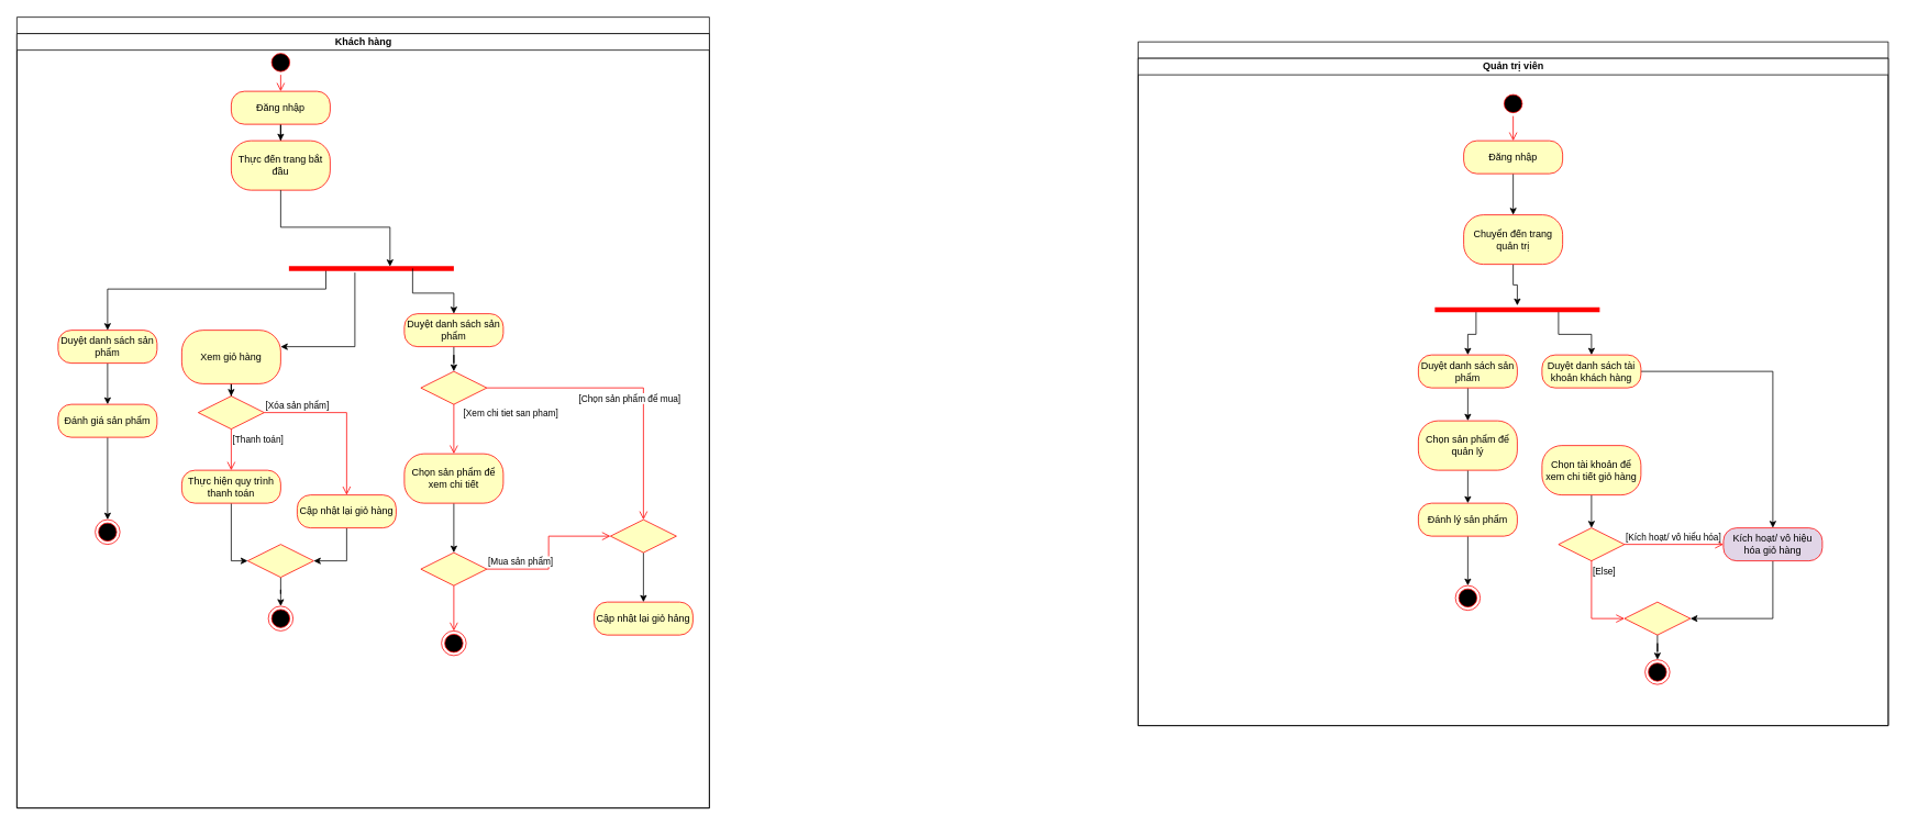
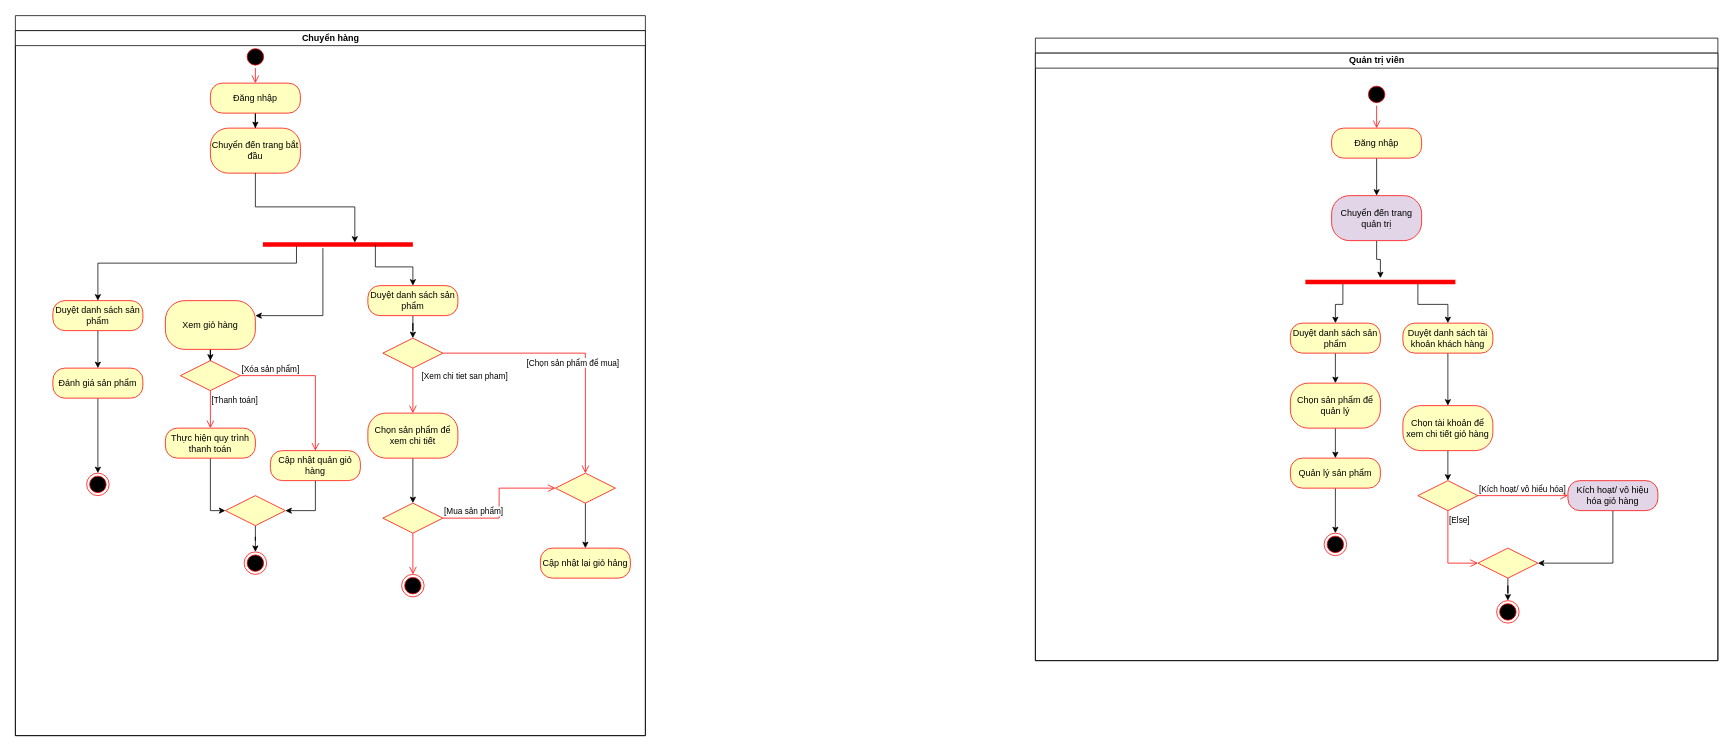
  <mxCell id="0" />
  <mxCell id="1" parent="0" />
  <mxCell id="2" value="" style="swimlane;childLayout=stackLayout;resizeParent=1;resizeParentMax=0;startSize=20;html=1;" parent="1" vertex="1"><mxGeometry x="1380" y="50" width="910" height="830" as="geometry" /></mxCell>
  <mxCell id="3" value="Quản trị viên" style="swimlane;startSize=20;html=1;" parent="2" vertex="1"><mxGeometry y="20" width="910" height="810" as="geometry" /></mxCell>
  <mxCell id="4" value="" style="ellipse;html=1;shape=startState;fillColor=#000000;strokeColor=#ff0000;" parent="3" vertex="1"><mxGeometry x="440.0" y="40" width="30" height="30" as="geometry" /></mxCell>
  <mxCell id="5" value="" style="edgeStyle=orthogonalEdgeStyle;html=1;verticalAlign=bottom;endArrow=open;endSize=8;strokeColor=#ff0000;rounded=0;" parent="3" source="4" target="7" edge="1"><mxGeometry relative="1" as="geometry"><mxPoint x="455.0" y="170" as="targetPoint" /></mxGeometry></mxCell>
  <mxCell id="6" value="" style="edgeStyle=orthogonalEdgeStyle;rounded=0;orthogonalLoop=1;jettySize=auto;html=1;" parent="3" source="7" target="9" edge="1"><mxGeometry relative="1" as="geometry" /></mxCell>
  <mxCell id="7" value="Đăng nhập" style="rounded=1;whiteSpace=wrap;html=1;arcSize=40;fontColor=#000000;fillColor=#ffffc0;strokeColor=#ff0000;" parent="3" vertex="1"><mxGeometry x="395.0" y="100" width="120" height="40" as="geometry" /></mxCell>
  <mxCell id="8" value="" style="edgeStyle=orthogonalEdgeStyle;rounded=0;orthogonalLoop=1;jettySize=auto;html=1;" parent="3" source="9" target="12" edge="1"><mxGeometry relative="1" as="geometry" /></mxCell>
- <mxCell id="9" value="Chuyển đến trang quản trị" style="whiteSpace=wrap;html=1;fillColor=#ffffc0;strokeColor=#ff0000;fontColor=#000000;rounded=1;arcSize=40;" parent="3" vertex="1"><mxGeometry x="395.0" y="190" width="120" height="60" as="geometry" /></mxCell>
+ <mxCell id="9" value="Chuyển đến trang quản trị" style="whiteSpace=wrap;html=1;fillColor=#e1d5e7;strokeColor=#ff0000;fontColor=#000000;rounded=1;arcSize=40;" parent="3" vertex="1"><mxGeometry x="395.0" y="190" width="120" height="60" as="geometry" /></mxCell>
  <mxCell id="10" style="edgeStyle=orthogonalEdgeStyle;rounded=0;orthogonalLoop=1;jettySize=auto;html=1;exitX=0.25;exitY=0.5;exitDx=0;exitDy=0;exitPerimeter=0;" parent="3" source="12" target="17" edge="1"><mxGeometry relative="1" as="geometry" /></mxCell>
  <mxCell id="11" style="edgeStyle=orthogonalEdgeStyle;rounded=0;orthogonalLoop=1;jettySize=auto;html=1;exitX=0.75;exitY=0.5;exitDx=0;exitDy=0;exitPerimeter=0;" parent="3" source="12" target="21" edge="1"><mxGeometry relative="1" as="geometry" /></mxCell>
  <mxCell id="12" value="" style="shape=line;html=1;strokeWidth=6;strokeColor=#ff0000;" parent="3" vertex="1"><mxGeometry x="360.0" y="300" width="200" height="10" as="geometry" /></mxCell>
  <mxCell id="13" value="" style="edgeStyle=orthogonalEdgeStyle;rounded=0;orthogonalLoop=1;jettySize=auto;html=1;" parent="3" source="14" target="15" edge="1"><mxGeometry relative="1" as="geometry" /></mxCell>
- <mxCell id="14" value="Đánh lý sản phẩm" style="rounded=1;whiteSpace=wrap;html=1;arcSize=40;fontColor=#000000;fillColor=#ffffc0;strokeColor=#ff0000;" parent="3" vertex="1"><mxGeometry x="340.0" y="540" width="120" height="40" as="geometry" /></mxCell>
+ <mxCell id="14" value="Quản lý sản phẩm" style="rounded=1;whiteSpace=wrap;html=1;arcSize=40;fontColor=#000000;fillColor=#ffffc0;strokeColor=#ff0000;" parent="3" vertex="1"><mxGeometry x="340.0" y="540" width="120" height="40" as="geometry" /></mxCell>
  <mxCell id="15" value="" style="ellipse;html=1;shape=endState;fillColor=#000000;strokeColor=#ff0000;" parent="3" vertex="1"><mxGeometry x="385.0" y="640" width="30" height="30" as="geometry" /></mxCell>
  <mxCell id="16" value="" style="edgeStyle=orthogonalEdgeStyle;rounded=0;orthogonalLoop=1;jettySize=auto;html=1;" parent="3" source="17" target="19" edge="1"><mxGeometry relative="1" as="geometry" /></mxCell>
  <mxCell id="17" value="Duyệt danh sách sản phẩm" style="rounded=1;whiteSpace=wrap;html=1;arcSize=40;fontColor=#000000;fillColor=#ffffc0;strokeColor=#ff0000;" parent="3" vertex="1"><mxGeometry x="340.0" y="360" width="120" height="40" as="geometry" /></mxCell>
  <mxCell id="18" value="" style="edgeStyle=orthogonalEdgeStyle;rounded=0;orthogonalLoop=1;jettySize=auto;html=1;" parent="3" source="19" target="14" edge="1"><mxGeometry relative="1" as="geometry" /></mxCell>
  <mxCell id="19" value="Chọn sản phẩm để quản lý" style="whiteSpace=wrap;html=1;fillColor=#ffffc0;strokeColor=#ff0000;fontColor=#000000;rounded=1;arcSize=40;" parent="3" vertex="1"><mxGeometry x="340.0" y="440" width="120" height="60" as="geometry" /></mxCell>
- <mxCell id="20" value="" style="edgeStyle=orthogonalEdgeStyle;rounded=0;orthogonalLoop=1;jettySize=auto;html=1;" parent="3" source="21" target="27" edge="1"><mxGeometry relative="1" as="geometry" /></mxCell>
+ <mxCell id="20" value="" style="edgeStyle=orthogonalEdgeStyle;rounded=0;orthogonalLoop=1;jettySize=auto;html=1;" parent="3" source="21" target="23" edge="1"><mxGeometry relative="1" as="geometry" /></mxCell>
  <mxCell id="21" value="Duyệt danh sách tài khoản khách hàng" style="rounded=1;whiteSpace=wrap;html=1;arcSize=40;fontColor=#000000;fillColor=#ffffc0;strokeColor=#ff0000;" parent="3" vertex="1"><mxGeometry x="490.0" y="360" width="120" height="40" as="geometry" /></mxCell>
  <mxCell id="22" value="" style="edgeStyle=orthogonalEdgeStyle;rounded=0;orthogonalLoop=1;jettySize=auto;html=1;" parent="3" source="23" target="24" edge="1"><mxGeometry relative="1" as="geometry" /></mxCell>
  <mxCell id="23" value="Chọn tài khoản để xem chi tiết giỏ hàng" style="whiteSpace=wrap;html=1;fillColor=#ffffc0;strokeColor=#ff0000;fontColor=#000000;rounded=1;arcSize=40;" parent="3" vertex="1"><mxGeometry x="490.0" y="470" width="120" height="60" as="geometry" /></mxCell>
  <mxCell id="24" value="" style="rhombus;whiteSpace=wrap;html=1;fontColor=#000000;fillColor=#ffffc0;strokeColor=#ff0000;" parent="3" vertex="1"><mxGeometry x="510.0" y="570" width="80" height="40" as="geometry" /></mxCell>
  <mxCell id="25" value="[Else]" style="edgeStyle=orthogonalEdgeStyle;html=1;align=left;verticalAlign=top;endArrow=open;endSize=8;strokeColor=#ff0000;rounded=0;entryX=0;entryY=0.5;entryDx=0;entryDy=0;" parent="3" source="24" target="30" edge="1"><mxGeometry x="-1" relative="1" as="geometry"><mxPoint x="555.0" y="660" as="targetPoint" /></mxGeometry></mxCell>
  <mxCell id="26" style="edgeStyle=orthogonalEdgeStyle;rounded=0;orthogonalLoop=1;jettySize=auto;html=1;exitX=0.5;exitY=1;exitDx=0;exitDy=0;entryX=1;entryY=0.5;entryDx=0;entryDy=0;" parent="3" source="27" target="30" edge="1"><mxGeometry relative="1" as="geometry" /></mxCell>
  <mxCell id="27" value="Kích hoạt/ vô hiệu hóa giỏ hàng" style="rounded=1;whiteSpace=wrap;html=1;arcSize=40;fontColor=#000000;fillColor=#e1d5e7;strokeColor=#ff0000;" parent="3" vertex="1"><mxGeometry x="710.0" y="570" width="120" height="40" as="geometry" /></mxCell>
  <mxCell id="28" value="[Kích hoạt/ vô hiểu hóa]" style="edgeStyle=orthogonalEdgeStyle;html=1;align=left;verticalAlign=bottom;endArrow=open;endSize=8;strokeColor=#ff0000;rounded=0;" parent="3" source="24" target="27" edge="1"><mxGeometry x="-1" relative="1" as="geometry"><mxPoint x="740.0" y="590" as="targetPoint" /></mxGeometry></mxCell>
  <mxCell id="29" value="" style="edgeStyle=orthogonalEdgeStyle;rounded=0;orthogonalLoop=1;jettySize=auto;html=1;" parent="3" source="30" target="31" edge="1"><mxGeometry relative="1" as="geometry" /></mxCell>
  <mxCell id="30" value="" style="rhombus;whiteSpace=wrap;html=1;fontColor=#000000;fillColor=#ffffc0;strokeColor=#ff0000;" parent="3" vertex="1"><mxGeometry x="590.0" y="660" width="80" height="40" as="geometry" /></mxCell>
  <mxCell id="31" value="" style="ellipse;html=1;shape=endState;fillColor=#000000;strokeColor=#ff0000;" parent="3" vertex="1"><mxGeometry x="615.0" y="730" width="30" height="30" as="geometry" /></mxCell>
  <mxCell id="32" value="" style="swimlane;html=1;childLayout=stackLayout;resizeParent=1;resizeParentMax=0;startSize=20;whiteSpace=wrap;" parent="1" vertex="1"><mxGeometry x="20" y="20" width="840" height="960" as="geometry" /></mxCell>
- <mxCell id="33" value="Khách hàng" style="swimlane;html=1;startSize=20;" parent="32" vertex="1"><mxGeometry y="20" width="840" height="940" as="geometry" /></mxCell>
+ <mxCell id="33" value="Chuyển hàng" style="swimlane;html=1;startSize=20;" parent="32" vertex="1"><mxGeometry y="20" width="840" height="940" as="geometry" /></mxCell>
  <mxCell id="34" value="" style="ellipse;html=1;shape=startState;fillColor=#000000;strokeColor=#ff0000;" parent="33" vertex="1"><mxGeometry x="305" y="20" width="30" height="30" as="geometry" /></mxCell>
  <mxCell id="35" value="" style="edgeStyle=orthogonalEdgeStyle;rounded=0;orthogonalLoop=1;jettySize=auto;html=1;" parent="33" source="36" target="38" edge="1"><mxGeometry relative="1" as="geometry" /></mxCell>
  <mxCell id="36" value="Đăng nhập" style="rounded=1;whiteSpace=wrap;html=1;arcSize=40;fontColor=#000000;fillColor=#ffffc0;strokeColor=#ff0000;" parent="33" vertex="1"><mxGeometry x="260" y="70" width="120" height="40" as="geometry" /></mxCell>
  <mxCell id="37" value="" style="edgeStyle=orthogonalEdgeStyle;html=1;verticalAlign=bottom;endArrow=open;endSize=8;strokeColor=#ff0000;rounded=0;" parent="33" source="34" target="36" edge="1"><mxGeometry relative="1" as="geometry"><mxPoint x="295" y="100" as="targetPoint" /></mxGeometry></mxCell>
- <mxCell id="38" value="Thực đến trang bắt đầu" style="whiteSpace=wrap;html=1;fillColor=#ffffc0;strokeColor=#ff0000;fontColor=#000000;rounded=1;arcSize=40;" parent="33" vertex="1"><mxGeometry x="260" y="130" width="120" height="60" as="geometry" /></mxCell>
+ <mxCell id="38" value="Chuyển đến trang bắt đầu" style="whiteSpace=wrap;html=1;fillColor=#ffffc0;strokeColor=#ff0000;fontColor=#000000;rounded=1;arcSize=40;" parent="33" vertex="1"><mxGeometry x="260" y="130" width="120" height="60" as="geometry" /></mxCell>
  <mxCell id="39" style="edgeStyle=orthogonalEdgeStyle;rounded=0;orthogonalLoop=1;jettySize=auto;html=1;" parent="33" source="41" target="59" edge="1"><mxGeometry relative="1" as="geometry"><Array as="points"><mxPoint x="410" y="380" /></Array></mxGeometry></mxCell>
  <mxCell id="40" style="edgeStyle=orthogonalEdgeStyle;rounded=0;orthogonalLoop=1;jettySize=auto;html=1;exitX=0.224;exitY=0.645;exitDx=0;exitDy=0;exitPerimeter=0;" parent="33" source="41" target="74" edge="1"><mxGeometry relative="1" as="geometry"><Array as="points"><mxPoint x="375" y="310" /><mxPoint x="110" y="310" /></Array></mxGeometry></mxCell>
  <mxCell id="41" value="" style="shape=line;html=1;strokeWidth=6;strokeColor=#ff0000;" parent="33" vertex="1"><mxGeometry x="330" y="280" width="200" height="10" as="geometry" /></mxCell>
  <mxCell id="42" style="edgeStyle=orthogonalEdgeStyle;rounded=0;orthogonalLoop=1;jettySize=auto;html=1;exitX=0.5;exitY=1;exitDx=0;exitDy=0;entryX=0.613;entryY=0.267;entryDx=0;entryDy=0;entryPerimeter=0;" parent="33" source="38" target="41" edge="1"><mxGeometry relative="1" as="geometry"><mxPoint x="410" y="240" as="targetPoint" /></mxGeometry></mxCell>
  <mxCell id="43" value="" style="edgeStyle=orthogonalEdgeStyle;rounded=0;orthogonalLoop=1;jettySize=auto;html=1;" parent="33" source="44" target="45" edge="1"><mxGeometry relative="1" as="geometry" /></mxCell>
  <mxCell id="44" value="Chọn sản phẩm để xem chi tiết" style="whiteSpace=wrap;html=1;fillColor=#ffffc0;strokeColor=#ff0000;fontColor=#000000;rounded=1;arcSize=40;" parent="33" vertex="1"><mxGeometry x="470" y="510" width="120" height="60" as="geometry" /></mxCell>
  <mxCell id="45" value="" style="rhombus;whiteSpace=wrap;html=1;fontColor=#000000;fillColor=#ffffc0;strokeColor=#ff0000;" parent="33" vertex="1"><mxGeometry x="490" y="630" width="80" height="40" as="geometry" /></mxCell>
  <mxCell id="46" value="[Mua sản phẩm]" style="edgeStyle=orthogonalEdgeStyle;html=1;align=left;verticalAlign=bottom;endArrow=open;endSize=8;strokeColor=#ff0000;rounded=0;" parent="33" source="45" target="52" edge="1"><mxGeometry x="-1" relative="1" as="geometry"><mxPoint x="670" y="590" as="targetPoint" /></mxGeometry></mxCell>
  <mxCell id="47" value="" style="rhombus;whiteSpace=wrap;html=1;fontColor=#000000;fillColor=#ffffc0;strokeColor=#ff0000;" parent="33" vertex="1"><mxGeometry x="490" y="410" width="80" height="40" as="geometry" /></mxCell>
  <mxCell id="48" value="Cập nhật lại giỏ hảng" style="rounded=1;whiteSpace=wrap;html=1;arcSize=40;fontColor=#000000;fillColor=#ffffc0;strokeColor=#ff0000;" parent="33" vertex="1"><mxGeometry x="700" y="690" width="120" height="40" as="geometry" /></mxCell>
  <mxCell id="49" value="[Chọn sản phẩm để mua]" style="edgeStyle=orthogonalEdgeStyle;html=1;align=left;verticalAlign=top;endArrow=open;endSize=8;strokeColor=#ff0000;rounded=0;entryX=0.5;entryY=0;entryDx=0;entryDy=0;" parent="33" source="47" target="52" edge="1"><mxGeometry x="-0.373" relative="1" as="geometry"><mxPoint x="750" y="460" as="targetPoint" /><mxPoint as="offset" /></mxGeometry></mxCell>
  <mxCell id="50" value="[Xem chi tiet san pham]" style="edgeStyle=orthogonalEdgeStyle;html=1;align=left;verticalAlign=bottom;endArrow=open;endSize=8;strokeColor=#ff0000;rounded=0;" parent="33" source="47" target="44" edge="1"><mxGeometry x="-0.333" y="10" relative="1" as="geometry"><mxPoint x="620" y="360" as="targetPoint" /><mxPoint as="offset" /></mxGeometry></mxCell>
  <mxCell id="51" value="" style="edgeStyle=orthogonalEdgeStyle;rounded=0;orthogonalLoop=1;jettySize=auto;html=1;" parent="33" source="52" target="48" edge="1"><mxGeometry relative="1" as="geometry" /></mxCell>
  <mxCell id="52" value="" style="rhombus;whiteSpace=wrap;html=1;fontColor=#000000;fillColor=#ffffc0;strokeColor=#ff0000;" parent="33" vertex="1"><mxGeometry x="720" y="590" width="80" height="40" as="geometry" /></mxCell>
  <mxCell id="53" value="" style="edgeStyle=orthogonalEdgeStyle;rounded=0;orthogonalLoop=1;jettySize=auto;html=1;" parent="33" source="54" target="47" edge="1"><mxGeometry relative="1" as="geometry" /></mxCell>
  <mxCell id="54" value="Duyệt danh sách sản phẩm" style="rounded=1;whiteSpace=wrap;html=1;arcSize=40;fontColor=#000000;fillColor=#ffffc0;strokeColor=#ff0000;" parent="33" vertex="1"><mxGeometry x="470" y="340" width="120" height="40" as="geometry" /></mxCell>
  <mxCell id="55" style="edgeStyle=orthogonalEdgeStyle;rounded=0;orthogonalLoop=1;jettySize=auto;html=1;exitX=0.75;exitY=0.5;exitDx=0;exitDy=0;exitPerimeter=0;" parent="33" source="41" target="54" edge="1"><mxGeometry relative="1" as="geometry" /></mxCell>
  <mxCell id="56" value="" style="ellipse;html=1;shape=endState;fillColor=#000000;strokeColor=#ff0000;" parent="33" vertex="1"><mxGeometry x="515" y="725" width="30" height="30" as="geometry" /></mxCell>
  <mxCell id="57" value="" style="edgeStyle=orthogonalEdgeStyle;html=1;align=left;verticalAlign=top;endArrow=open;endSize=8;strokeColor=#ff0000;rounded=0;" parent="33" source="45" target="56" edge="1"><mxGeometry x="0.692" y="60" relative="1" as="geometry"><mxPoint x="530" y="740" as="targetPoint" /><mxPoint as="offset" /></mxGeometry></mxCell>
  <mxCell id="58" value="" style="edgeStyle=orthogonalEdgeStyle;rounded=0;orthogonalLoop=1;jettySize=auto;html=1;" parent="33" source="59" target="61" edge="1"><mxGeometry relative="1" as="geometry" /></mxCell>
  <mxCell id="59" value="Xem giỏ hàng" style="rounded=1;whiteSpace=wrap;html=1;arcSize=40;fontColor=#000000;fillColor=#ffffc0;strokeColor=#ff0000;" parent="33" vertex="1"><mxGeometry x="200" y="360" width="120" height="65" as="geometry" /></mxCell>
  <mxCell id="60" value="" style="ellipse;html=1;shape=endState;fillColor=#000000;strokeColor=#ff0000;" parent="33" vertex="1"><mxGeometry x="305" y="695" width="30" height="30" as="geometry" /></mxCell>
  <mxCell id="61" value="" style="rhombus;whiteSpace=wrap;html=1;fontColor=#000000;fillColor=#ffffc0;strokeColor=#ff0000;" parent="33" vertex="1"><mxGeometry x="220" y="440" width="80" height="40" as="geometry" /></mxCell>
  <mxCell id="62" style="edgeStyle=orthogonalEdgeStyle;rounded=0;orthogonalLoop=1;jettySize=auto;html=1;entryX=0;entryY=0.5;entryDx=0;entryDy=0;" parent="33" source="63" target="69" edge="1"><mxGeometry relative="1" as="geometry" /></mxCell>
  <mxCell id="63" value="Thực hiện quy trình thanh toán" style="rounded=1;whiteSpace=wrap;html=1;arcSize=40;fontColor=#000000;fillColor=#ffffc0;strokeColor=#ff0000;" parent="33" vertex="1"><mxGeometry x="200" y="530" width="120" height="40" as="geometry" /></mxCell>
  <mxCell id="64" value="[Thanh toán]" style="edgeStyle=orthogonalEdgeStyle;html=1;align=left;verticalAlign=top;endArrow=open;endSize=8;strokeColor=#ff0000;rounded=0;" parent="33" source="61" target="63" edge="1"><mxGeometry x="-1" relative="1" as="geometry"><mxPoint x="260" y="540" as="targetPoint" /></mxGeometry></mxCell>
  <mxCell id="65" style="edgeStyle=orthogonalEdgeStyle;rounded=0;orthogonalLoop=1;jettySize=auto;html=1;exitX=0.5;exitY=1;exitDx=0;exitDy=0;entryX=1;entryY=0.5;entryDx=0;entryDy=0;" parent="33" source="66" target="69" edge="1"><mxGeometry relative="1" as="geometry" /></mxCell>
- <mxCell id="66" value="Cập nhật lại giỏ hàng" style="rounded=1;whiteSpace=wrap;html=1;arcSize=40;fontColor=#000000;fillColor=#ffffc0;strokeColor=#ff0000;" parent="33" vertex="1"><mxGeometry x="340" y="560" width="120" height="40" as="geometry" /></mxCell>
+ <mxCell id="66" value="Cập nhật quản giỏ hàng" style="rounded=1;whiteSpace=wrap;html=1;arcSize=40;fontColor=#000000;fillColor=#ffffc0;strokeColor=#ff0000;" parent="33" vertex="1"><mxGeometry x="340" y="560" width="120" height="40" as="geometry" /></mxCell>
  <mxCell id="67" value="[Xóa sản phẩm]" style="edgeStyle=orthogonalEdgeStyle;html=1;align=left;verticalAlign=bottom;endArrow=open;endSize=8;strokeColor=#ff0000;rounded=0;" parent="33" source="61" target="66" edge="1"><mxGeometry x="-1" relative="1" as="geometry"><mxPoint x="400" y="460" as="targetPoint" /></mxGeometry></mxCell>
  <mxCell id="68" style="edgeStyle=orthogonalEdgeStyle;rounded=0;orthogonalLoop=1;jettySize=auto;html=1;exitX=0.5;exitY=1;exitDx=0;exitDy=0;" parent="33" source="69" target="60" edge="1"><mxGeometry relative="1" as="geometry" /></mxCell>
  <mxCell id="69" value="" style="rhombus;whiteSpace=wrap;html=1;fontColor=#000000;fillColor=#ffffc0;strokeColor=#ff0000;" parent="33" vertex="1"><mxGeometry x="280" y="620" width="80" height="40" as="geometry" /></mxCell>
  <mxCell id="70" value="" style="edgeStyle=orthogonalEdgeStyle;rounded=0;orthogonalLoop=1;jettySize=auto;html=1;" parent="33" source="71" target="72" edge="1"><mxGeometry relative="1" as="geometry" /></mxCell>
  <mxCell id="71" value="Đánh giá sản phẩm" style="rounded=1;whiteSpace=wrap;html=1;arcSize=40;fontColor=#000000;fillColor=#ffffc0;strokeColor=#ff0000;" parent="33" vertex="1"><mxGeometry x="50" y="450" width="120" height="40" as="geometry" /></mxCell>
  <mxCell id="72" value="" style="ellipse;html=1;shape=endState;fillColor=#000000;strokeColor=#ff0000;" parent="33" vertex="1"><mxGeometry x="95" y="590" width="30" height="30" as="geometry" /></mxCell>
  <mxCell id="73" value="" style="edgeStyle=orthogonalEdgeStyle;rounded=0;orthogonalLoop=1;jettySize=auto;html=1;" edge="1" parent="33" source="74" target="71"><mxGeometry relative="1" as="geometry" /></mxCell>
  <mxCell id="74" value="Duyệt danh sách sản phẩm" style="rounded=1;whiteSpace=wrap;html=1;arcSize=40;fontColor=#000000;fillColor=#ffffc0;strokeColor=#ff0000;" vertex="1" parent="33"><mxGeometry x="50" y="360" width="120" height="40" as="geometry" /></mxCell>
